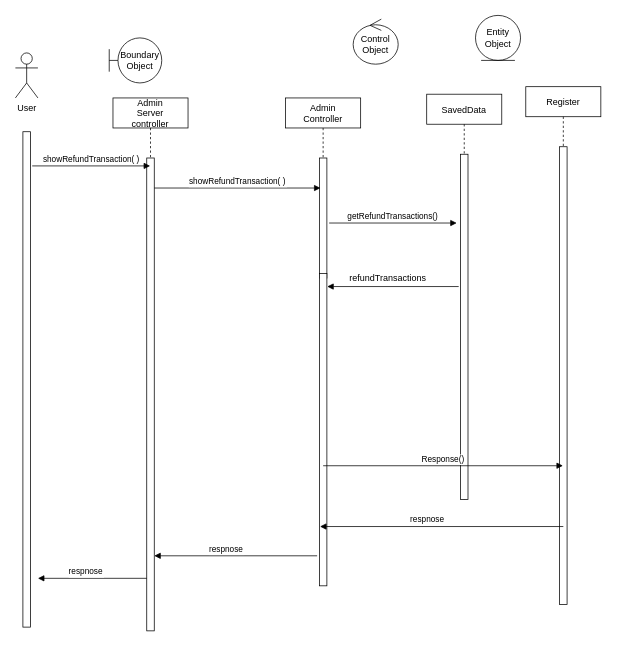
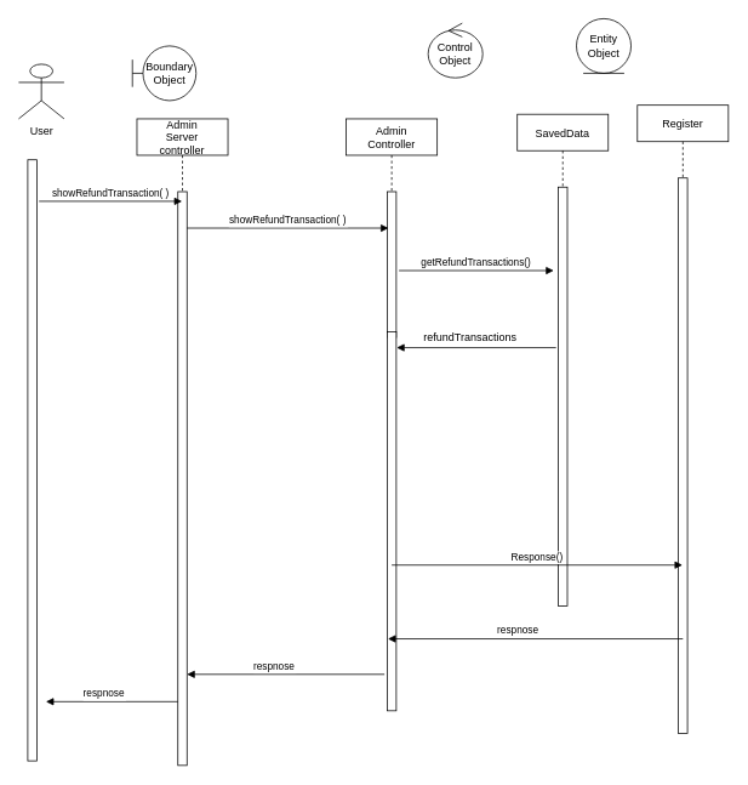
  <mxCell id="0" />
  <mxCell id="1" parent="0" />
  <mxCell id="2" value="Admin&#10;Controller" style="shape=umlLifeline;perimeter=lifelinePerimeter;container=1;collapsible=0;recursiveResize=0;rounded=0;shadow=0;strokeWidth=1;" parent="1" vertex="1"><mxGeometry x="380" y="130" width="100" height="650" as="geometry" /></mxCell>
  <mxCell id="3" value="" style="points=[];perimeter=orthogonalPerimeter;rounded=0;shadow=0;strokeWidth=1;" parent="2" vertex="1"><mxGeometry x="45" y="80" width="10" height="160" as="geometry" /></mxCell>
  <mxCell id="4" value="" style="html=1;points=[];perimeter=orthogonalPerimeter;" parent="2" vertex="1"><mxGeometry x="45" y="234" width="10" height="416" as="geometry" /></mxCell>
  <mxCell id="5" value="" style="points=[];perimeter=orthogonalPerimeter;rounded=0;shadow=0;strokeWidth=1;" parent="1" vertex="1"><mxGeometry x="30" y="175" width="10" height="660" as="geometry" /></mxCell>
- <mxCell id="6" value="User" style="shape=umlActor;verticalLabelPosition=bottom;verticalAlign=top;html=1;outlineConnect=0;" parent="1" vertex="1"><mxGeometry x="20" y="70" width="30" height="60" as="geometry" /></mxCell>
+ <mxCell id="6" value="User" style="shape=umlActor;verticalLabelPosition=bottom;verticalAlign=top;html=1;outlineConnect=0;" parent="1" vertex="1"><mxGeometry x="20" y="70" width="50" height="60" as="geometry" /></mxCell>
  <mxCell id="7" value="SavedData" style="shape=umlLifeline;perimeter=lifelinePerimeter;container=1;collapsible=0;recursiveResize=0;rounded=0;shadow=0;strokeWidth=1;" parent="1" vertex="1"><mxGeometry x="568" y="125" width="100" height="540" as="geometry" /></mxCell>
  <mxCell id="8" value="" style="points=[];perimeter=orthogonalPerimeter;rounded=0;shadow=0;strokeWidth=1;" parent="7" vertex="1"><mxGeometry x="45" y="80" width="10" height="460" as="geometry" /></mxCell>
  <mxCell id="9" value="Boundary Object" style="shape=umlBoundary;whiteSpace=wrap;html=1;" parent="1" vertex="1"><mxGeometry x="145" y="50" width="70" height="60" as="geometry" /></mxCell>
  <mxCell id="10" value="Entity Object" style="ellipse;shape=umlEntity;whiteSpace=wrap;html=1;" parent="1" vertex="1"><mxGeometry x="633" y="20" width="60" height="60" as="geometry" /></mxCell>
  <mxCell id="11" value="Control Object" style="ellipse;shape=umlControl;whiteSpace=wrap;html=1;" parent="1" vertex="1"><mxGeometry x="470" y="25" width="60" height="60" as="geometry" /></mxCell>
  <mxCell id="12" value="getRefundTransactions()" style="verticalAlign=bottom;endArrow=block;entryX=0;entryY=0;shadow=0;strokeWidth=1;" parent="1" edge="1"><mxGeometry relative="1" as="geometry"><mxPoint x="438" y="296.63" as="sourcePoint" /><mxPoint x="608" y="296.63" as="targetPoint" /></mxGeometry></mxCell>
  <mxCell id="13" value="" style="verticalAlign=bottom;endArrow=block;shadow=0;strokeWidth=1;entryX=0.934;entryY=0.708;entryDx=0;entryDy=0;entryPerimeter=0;" parent="1" edge="1"><mxGeometry relative="1" as="geometry"><mxPoint x="610.58" y="381.28" as="sourcePoint" /><mxPoint x="435.42" y="381.28" as="targetPoint" /></mxGeometry></mxCell>
  <mxCell id="14" value="refundTransactions" style="text;html=1;align=center;verticalAlign=middle;resizable=0;points=[];autosize=1;strokeColor=none;fillColor=none;" parent="1" vertex="1"><mxGeometry x="456.08" y="360" width="120" height="20" as="geometry" /></mxCell>
  <mxCell id="15" value="Admin&#10;Server&#10;controller" style="shape=umlLifeline;perimeter=lifelinePerimeter;container=1;collapsible=0;recursiveResize=0;rounded=0;shadow=0;strokeWidth=1;" parent="1" vertex="1"><mxGeometry x="150" y="130" width="100" height="710" as="geometry" /></mxCell>
  <mxCell id="16" value="" style="points=[];perimeter=orthogonalPerimeter;rounded=0;shadow=0;strokeWidth=1;" parent="15" vertex="1"><mxGeometry x="45" y="80" width="10" height="630" as="geometry" /></mxCell>
  <mxCell id="17" value="showRefundTransaction( )" style="verticalAlign=bottom;endArrow=block;shadow=0;strokeWidth=1;exitX=1.24;exitY=0.069;exitDx=0;exitDy=0;exitPerimeter=0;" parent="1" source="5" target="15" edge="1"><mxGeometry relative="1" as="geometry"><mxPoint x="50" y="220" as="sourcePoint" /><mxPoint x="190" y="200" as="targetPoint" /></mxGeometry></mxCell>
  <mxCell id="18" value="Register" style="shape=umlLifeline;perimeter=lifelinePerimeter;container=1;collapsible=0;recursiveResize=0;rounded=0;shadow=0;strokeWidth=1;" parent="1" vertex="1"><mxGeometry x="700" y="115" width="100" height="670" as="geometry" /></mxCell>
  <mxCell id="19" value="" style="points=[];perimeter=orthogonalPerimeter;rounded=0;shadow=0;strokeWidth=1;" parent="18" vertex="1"><mxGeometry x="45" y="80" width="10" height="610" as="geometry" /></mxCell>
  <mxCell id="20" value="showRefundTransaction( )" style="verticalAlign=bottom;endArrow=block;shadow=0;strokeWidth=1;" parent="1" edge="1"><mxGeometry relative="1" as="geometry"><mxPoint x="205" y="250" as="sourcePoint" /><mxPoint x="426.5" y="250" as="targetPoint" /></mxGeometry></mxCell>
  <mxCell id="21" value="Response()" style="verticalAlign=bottom;endArrow=block;shadow=0;strokeWidth=1;" parent="1" target="18" edge="1"><mxGeometry relative="1" as="geometry"><mxPoint x="430" y="620" as="sourcePoint" /><mxPoint x="390.4" y="620.13" as="targetPoint" /><Array as="points" /></mxGeometry></mxCell>
  <mxCell id="22" value="respnose" style="verticalAlign=bottom;endArrow=block;shadow=0;strokeWidth=1;" parent="1" edge="1"><mxGeometry x="0.115" relative="1" as="geometry"><mxPoint x="750" y="701" as="sourcePoint" /><mxPoint x="425.833" y="701" as="targetPoint" /><Array as="points" /><mxPoint as="offset" /></mxGeometry></mxCell>
  <mxCell id="23" value="respnose" style="verticalAlign=bottom;endArrow=block;shadow=0;strokeWidth=1;" parent="1" edge="1"><mxGeometry x="0.115" relative="1" as="geometry"><mxPoint x="422" y="740" as="sourcePoint" /><mxPoint x="205" y="740" as="targetPoint" /><Array as="points" /><mxPoint as="offset" /></mxGeometry></mxCell>
  <mxCell id="24" value="respnose" style="verticalAlign=bottom;endArrow=block;shadow=0;strokeWidth=1;" parent="1" source="16" edge="1"><mxGeometry x="0.115" relative="1" as="geometry"><mxPoint x="200" y="770" as="sourcePoint" /><mxPoint x="50" y="770" as="targetPoint" /><Array as="points" /><mxPoint as="offset" /></mxGeometry></mxCell>
